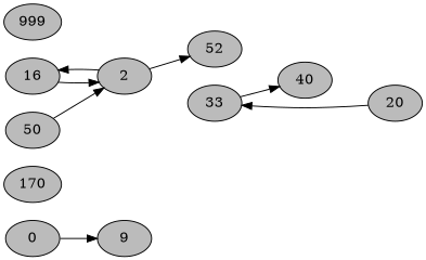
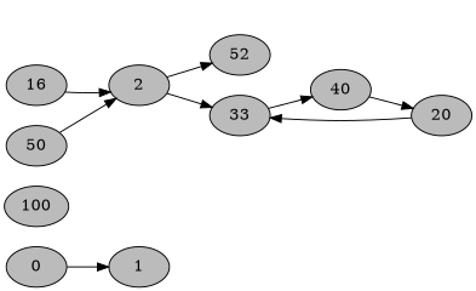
  digraph {
    rankdir=LR
    node [fillcolor="#bbbbbb" shape=oval style=filled]
    n1 [label=0]
-   1 [label=9]
-   100 [label=170]
+   1
+   100
    n4 [label=16]
    2
    n6 [label=52]
    50
    n8 [label=33]
    20
    40
-   999
    n1 -> 1
    n4 -> 2
-   2 -> n4
+   2 -> n8
    2 -> n6
    50 -> 2
    n8 -> 40
    20 -> n8
+   40 -> 20
  }
